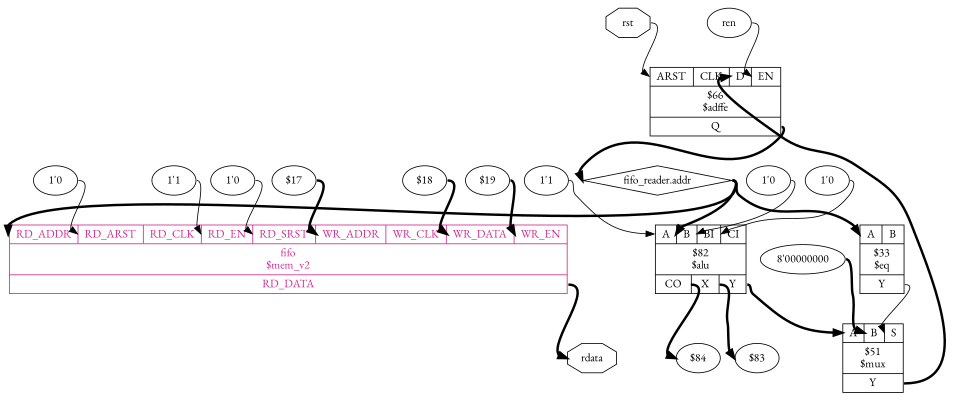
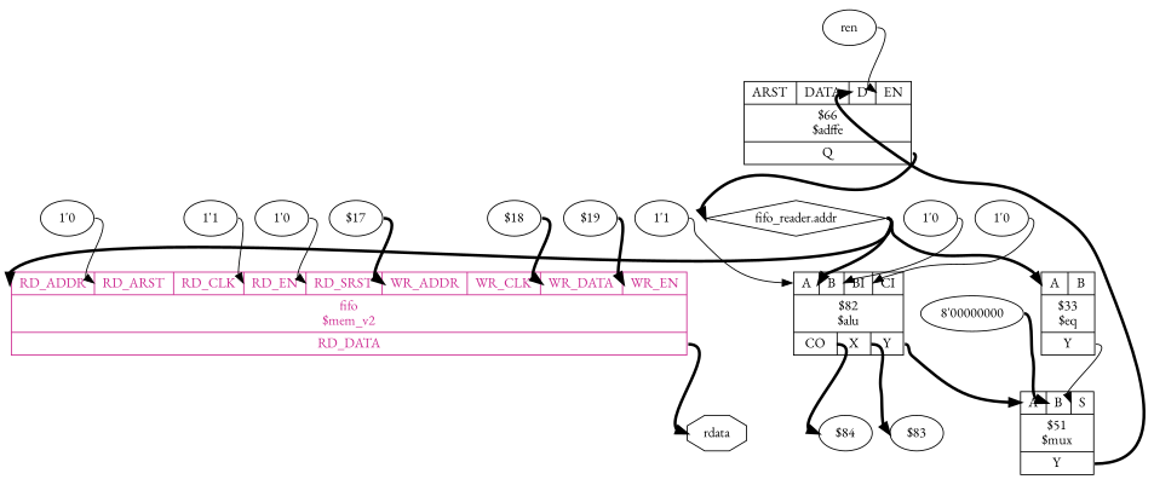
  digraph {
    fontname="EB Garamond"
    rankdir=TB
    remincross=true
    node [fontname="EB Garamond"]
    edge [color=black fontcolor=black fontname="EB Garamond" headport=w style="setlinewidth(3)" tailport=e]
-   n1 [label="{{<p9> ARST|<p10> CLK|<p11> D|<p12> EN}|$66\n$adffe|{<p13> Q}}" shape=record]
+   n1 [label="{{<p9> ARST|<p10> DATA|<p11> D|<p12> EN}|$66\n$adffe|{<p13> Q}}" shape=record]
    n2 [color=black fontcolor=black label="fifo_reader.addr" shape=diamond]
    n3 [color=maroon3 fontcolor=maroon3 label="{{<p26> RD_ADDR|<p27> RD_ARST|<p28> RD_CLK|<p29> RD_EN|<p30> RD_SRST|<p31> WR_ADDR|<p32> WR_CLK|<p33> WR_DATA|<p34> WR_EN}|fifo\n$mem_v2|{<p35> RD_DATA}}" shape=record]
    n4 [color=black fontcolor=black label=rdata shape=octagon]
    n5 [label="{{<p15> A|<p16> B|<p17> BI|<p18> CI}|$82\n$alu|{<p19> CO|<p20> X|<p21> Y}}" shape=record]
    n6 [label="{{<p15> A|<p16> B}|$33\n$eq|{<p21> Y}}" shape=record]
    n7 [label="$84"]
    n8 [label="$83"]
    n9 [label="{{<p15> A|<p16> B|<p24> S}|$51\n$mux|{<p21> Y}}" shape=record]
    n10 [color=black fontcolor=black label=ren shape=ellipse]
-   n11 [color=black fontcolor=black label=rst shape=octagon]
    n12 [label="1'0"]
    n13 [label="1'0"]
    n14 [label="1'1"]
    n15 [label="8'00000000"]
    n16 [label="$18"]
    n17 [label="$17"]
    n18 [label="$19"]
    n19 [label="1'0"]
    n20 [label="1'0"]
    n21 [label="1'1"]
    n1 -> n2 [tailport="p13:e"]
    n2 -> n3 [headport="p26:w"]
    n2 -> n5 [headport="p16:w"]
    n2 -> n6 [headport="p15:w"]
    n3 -> n4 [tailport="p35:e"]
    n5 -> n7 [tailport="p19:e"]
    n5 -> n8 [tailport="p20:e"]
    n5 -> n9 [headport="p15:w" tailport="p21:e"]
    n6 -> n9 [headport="p24:w" tailport="p21:e" style=""]
    n9 -> n1 [headport="p11:w" tailport="p21:e"]
    n10 -> n1 [headport="p12:w" style=""]
-   n11 -> n1 [headport="p9:w" style=""]
    n12 -> n5 [headport="p17:w" style=""]
    n13 -> n5 [headport="p18:w" style=""]
    n14 -> n5 [headport="p15:w" style=""]
    n15 -> n9 [headport="p16:w"]
    n16 -> n3 [headport="p33:w"]
    n17 -> n3 [headport="p31:w"]
    n18 -> n3 [headport="p34:w"]
    n19 -> n3 [headport="p30:w" style=""]
    n20 -> n3 [headport="p27:w" style=""]
    n21 -> n3 [headport="p29:w" style=""]
  }
